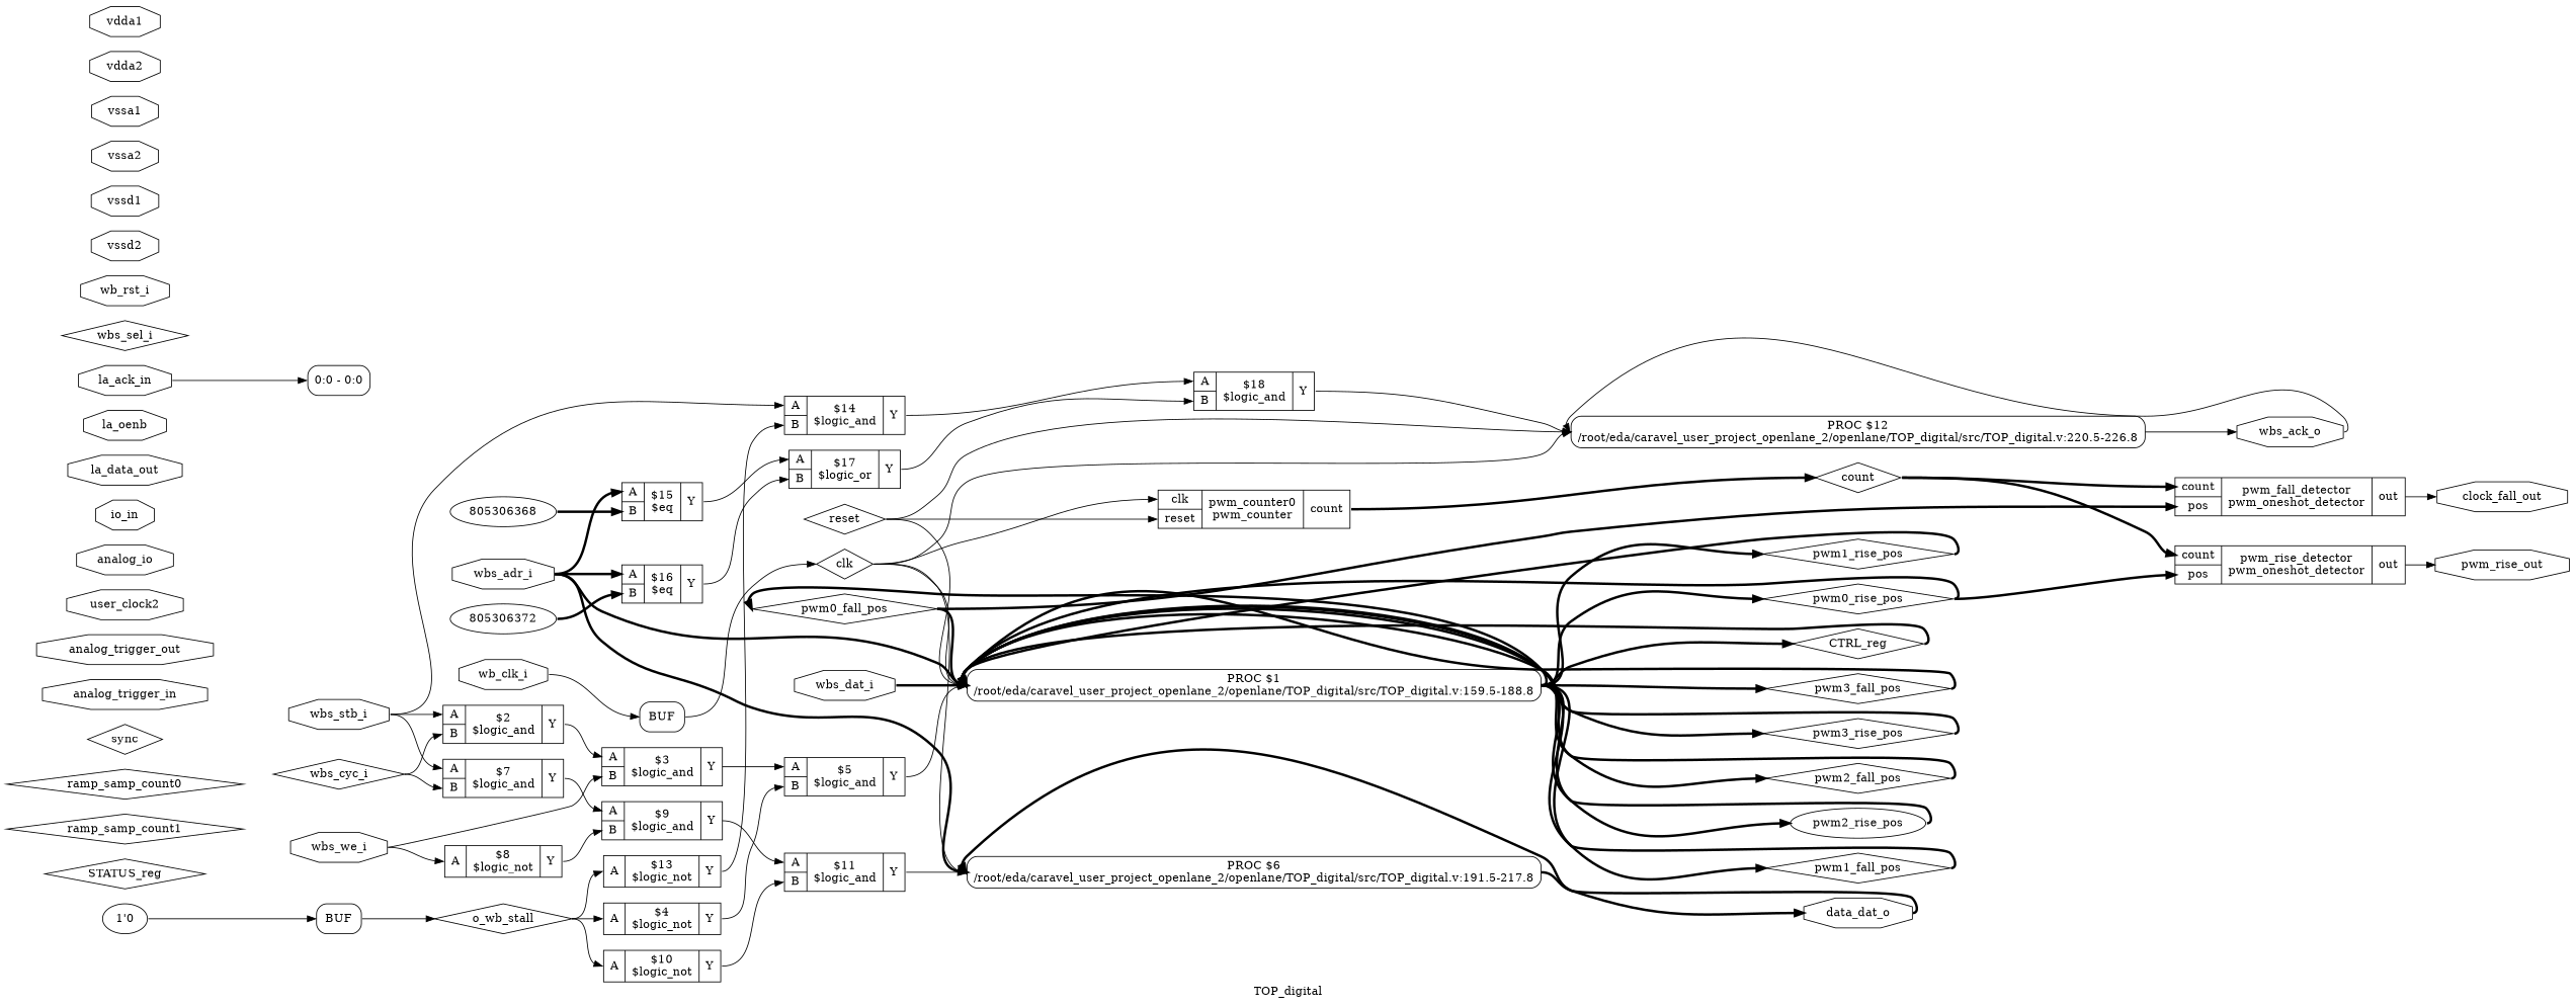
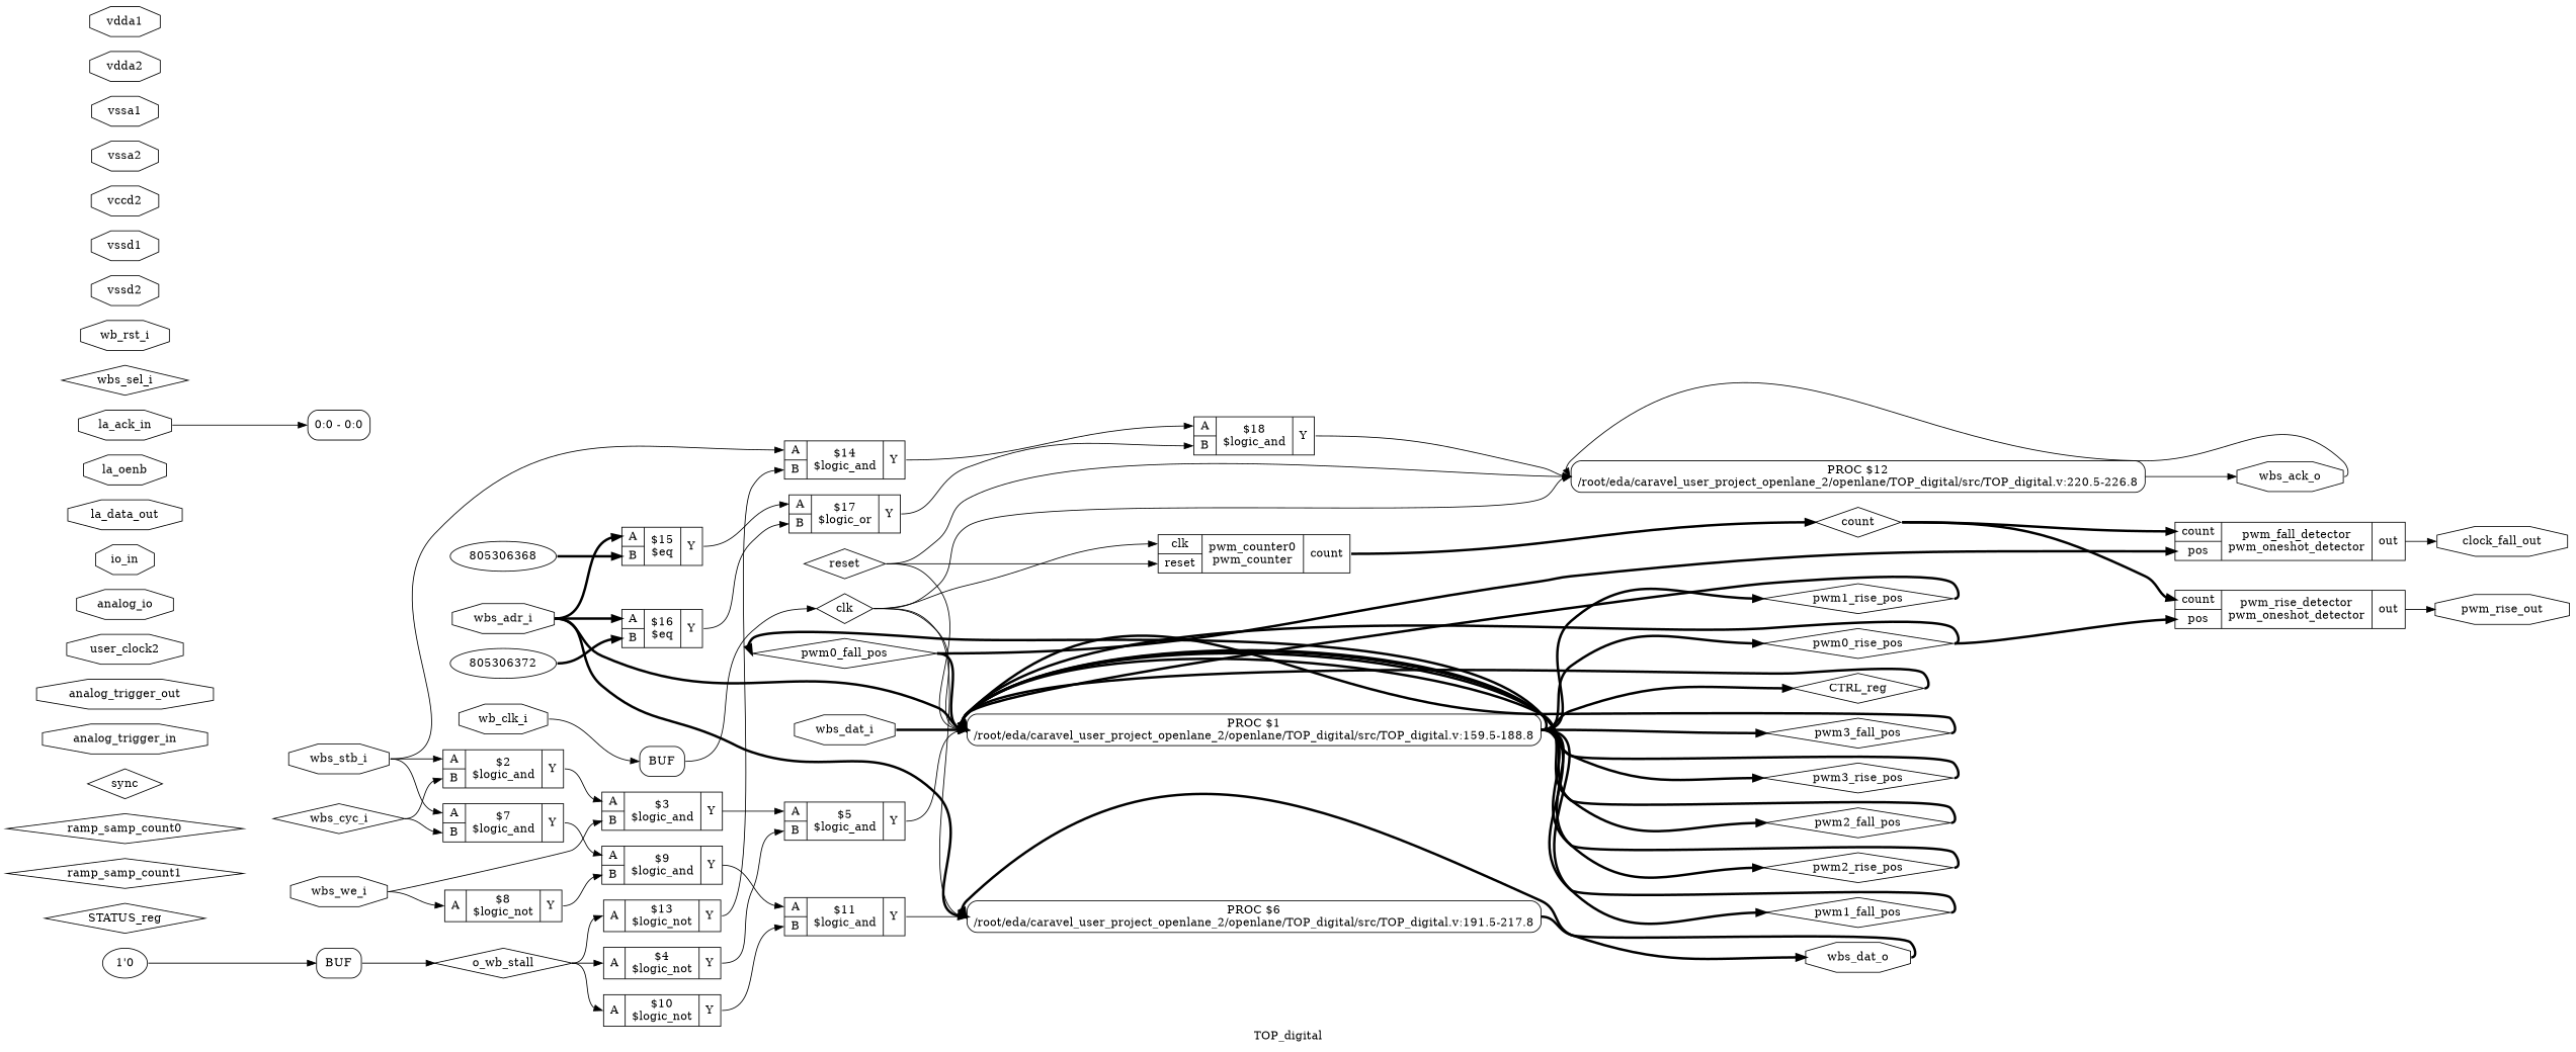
  digraph {
    label=TOP_digital
    rankdir=LR
    remincross=true
    node [color=black fontcolor=black shape=octagon]
    edge [color=black fontcolor=black headport=w tailport=e]
    n1 [label=count shape=diamond]
    n2 [label="{{<p27> count|<p72> pos}|pwm_fall_detector\npwm_oneshot_detector|{<p73> out}}" shape=record color="" fontcolor=""]
    n3 [label="{{<p27> count|<p72> pos}|pwm_rise_detector\npwm_oneshot_detector|{<p73> out}}" shape=record color="" fontcolor=""]
    n4 [label=clock_fall_out]
    n5 [label=pwm_rise_out]
    n6 [label=o_wb_stall shape=diamond]
    n7 [label="{{<p77> A}|$13\n$logic_not|{<p79> Y}}" shape=record color="" fontcolor=""]
    n8 [label="{{<p77> A}|$10\n$logic_not|{<p79> Y}}" shape=record color="" fontcolor=""]
    n9 [label="{{<p77> A}|$4\n$logic_not|{<p79> Y}}" shape=record color="" fontcolor=""]
    n10 [label="{{<p77> A|<p78> B}|$14\n$logic_and|{<p79> Y}}" shape=record color="" fontcolor=""]
    n11 [label="{{<p77> A|<p78> B}|$11\n$logic_and|{<p79> Y}}" shape=record color="" fontcolor=""]
    n12 [label="{{<p77> A|<p78> B}|$5\n$logic_and|{<p79> Y}}" shape=record color="" fontcolor=""]
    n13 [label=CTRL_reg shape=diamond]
    n14 [label="PROC $1\n/root/eda/caravel_user_project_openlane_2/openlane/TOP_digital/src/TOP_digital.v:159.5-188.8" shape=box style=rounded color="" fontcolor=""]
    n15 [label=pwm3_fall_pos shape=diamond]
    n16 [label=pwm3_rise_pos shape=diamond]
    n17 [label=pwm2_fall_pos shape=diamond]
-   n18 [label=pwm2_rise_pos shape=ellipse]
+   n18 [label=pwm2_rise_pos shape=diamond]
    n19 [label=pwm1_fall_pos shape=diamond]
    n20 [label=pwm1_rise_pos shape=diamond]
    n21 [label=pwm0_fall_pos shape=diamond]
    n22 [label=pwm0_rise_pos shape=diamond]
    n23 [label=STATUS_reg shape=diamond]
    n24 [label=ramp_samp_count1 shape=diamond]
    n25 [label=ramp_samp_count0 shape=diamond]
    n26 [label=sync shape=diamond]
    n27 [label=clk shape=diamond]
    n28 [label="{{<p42> clk|<p43> reset}|pwm_counter0\npwm_counter|{<p27> count}}" shape=record color="" fontcolor=""]
    n29 [label="PROC $12\n/root/eda/caravel_user_project_openlane_2/openlane/TOP_digital/src/TOP_digital.v:220.5-226.8" shape=box style=rounded color="" fontcolor=""]
    n30 [label="PROC $6\n/root/eda/caravel_user_project_openlane_2/openlane/TOP_digital/src/TOP_digital.v:191.5-217.8" shape=box style=rounded color="" fontcolor=""]
    n31 [label=wbs_ack_o]
-   n32 [label=data_dat_o]
+   n32 [label=wbs_dat_o]
    n33 [label=reset shape=diamond]
    n34 [label=analog_trigger_in]
    n35 [label=analog_trigger_out]
    n36 [label=user_clock2]
    n37 [label=analog_io]
    n38 [label=io_in]
    n39 [label=la_data_out]
    n40 [label=la_oenb]
    n41 [label=la_ack_in]
    n42 [label="<s0> 0:0 - 0:0 " shape=record style=rounded]
    n43 [label=wbs_adr_i]
    n44 [label="{{<p77> A|<p78> B}|$16\n$eq|{<p79> Y}}" shape=record color="" fontcolor=""]
    n45 [label="{{<p77> A|<p78> B}|$15\n$eq|{<p79> Y}}" shape=record color="" fontcolor=""]
    n46 [label="{{<p77> A|<p78> B}|$17\n$logic_or|{<p79> Y}}" shape=record color="" fontcolor=""]
    n47 [label=wbs_dat_i]
    n48 [label=wbs_sel_i shape=diamond]
    n49 [label=wbs_we_i]
    n50 [label="{{<p77> A}|$8\n$logic_not|{<p79> Y}}" shape=record color="" fontcolor=""]
    n51 [label="{{<p77> A|<p78> B}|$3\n$logic_and|{<p79> Y}}" shape=record color="" fontcolor=""]
    n52 [label="{{<p77> A|<p78> B}|$9\n$logic_and|{<p79> Y}}" shape=record color="" fontcolor=""]
    n53 [label=wbs_cyc_i shape=diamond]
    n54 [label="{{<p77> A|<p78> B}|$7\n$logic_and|{<p79> Y}}" shape=record color="" fontcolor=""]
    n55 [label="{{<p77> A|<p78> B}|$2\n$logic_and|{<p79> Y}}" shape=record color="" fontcolor=""]
    n56 [label=wbs_stb_i]
    n57 [label="{{<p77> A|<p78> B}|$18\n$logic_and|{<p79> Y}}" shape=record color="" fontcolor=""]
    n58 [label=wb_rst_i]
    n59 [label=wb_clk_i]
    n60 [label=BUF shape=box style=rounded color="" fontcolor=""]
    n61 [label=vssd2]
    n62 [label=vssd1]
+   n63 [label=vccd2]
    n64 [label=vssa2]
    n65 [label=vssa1]
    n66 [label=vdda2]
    n67 [label=vdda1]
    n68 [label=805306372 color="" fontcolor="" shape=""]
    n69 [label=805306368 color="" fontcolor="" shape=""]
    n70 [label="1'0" color="" fontcolor="" shape=""]
    n71 [label=BUF shape=box style=rounded color="" fontcolor=""]
    n1 -> n2 [headport="p27:w" style="setlinewidth(3)"]
    n1 -> n3 [headport="p27:w" style="setlinewidth(3)"]
    n2 -> n4 [tailport="p73:e"]
    n3 -> n5 [tailport="p73:e"]
    n6 -> n7 [headport="p77:w"]
    n6 -> n8 [headport="p77:w"]
    n6 -> n9 [headport="p77:w"]
    n7 -> n10 [headport="p78:w" tailport="p79:e"]
    n8 -> n11 [headport="p78:w" tailport="p79:e"]
    n9 -> n12 [headport="p78:w" tailport="p79:e"]
    n10 -> n57 [headport="p77:w" tailport="p79:e"]
    n11 -> n30 [tailport="p79:e"]
    n12 -> n14 [tailport="p79:e"]
    n13 -> n14 [style="setlinewidth(3)"]
    n14 -> n13 [style="setlinewidth(3)"]
    n14 -> n15 [style="setlinewidth(3)"]
    n14 -> n16 [style="setlinewidth(3)"]
    n14 -> n17 [style="setlinewidth(3)"]
    n14 -> n18 [style="setlinewidth(3)"]
    n14 -> n19 [style="setlinewidth(3)"]
    n14 -> n20 [style="setlinewidth(3)"]
    n14 -> n21 [style="setlinewidth(3)"]
    n14 -> n22 [style="setlinewidth(3)"]
    n15 -> n14 [style="setlinewidth(3)"]
    n16 -> n14 [style="setlinewidth(3)"]
    n17 -> n14 [style="setlinewidth(3)"]
    n18 -> n14 [style="setlinewidth(3)"]
    n19 -> n14 [style="setlinewidth(3)"]
    n20 -> n14 [style="setlinewidth(3)"]
    n21 -> n2 [headport="p72:w" style="setlinewidth(3)"]
    n21 -> n14 [style="setlinewidth(3)"]
    n22 -> n3 [headport="p72:w" style="setlinewidth(3)"]
    n22 -> n14 [style="setlinewidth(3)"]
    n27 -> n14
    n27 -> n28 [headport="p42:w"]
    n27 -> n29
    n27 -> n30
    n28 -> n1 [style="setlinewidth(3)" tailport="p27:e"]
    n29 -> n31
    n30 -> n32 [style="setlinewidth(3)"]
    n31 -> n29
    n32 -> n30 [style="setlinewidth(3)"]
    n33 -> n14
    n33 -> n28 [headport="p43:w"]
    n33 -> n29
    n41 -> n42 [headport="s0:w"]
    n43 -> n14 [style="setlinewidth(3)"]
    n43 -> n30 [style="setlinewidth(3)"]
    n43 -> n44 [headport="p77:w" style="setlinewidth(3)"]
    n43 -> n45 [headport="p77:w" style="setlinewidth(3)"]
    n44 -> n46 [headport="p78:w" tailport="p79:e"]
    n45 -> n46 [headport="p77:w" tailport="p79:e"]
    n46 -> n57 [headport="p78:w" tailport="p79:e"]
    n47 -> n14 [style="setlinewidth(3)"]
    n49 -> n50 [headport="p77:w"]
    n49 -> n51 [headport="p78:w"]
    n50 -> n52 [headport="p78:w" tailport="p79:e"]
    n51 -> n12 [headport="p77:w" tailport="p79:e"]
    n52 -> n11 [headport="p77:w" tailport="p79:e"]
    n53 -> n54 [headport="p78:w"]
    n53 -> n55 [headport="p78:w"]
    n54 -> n52 [headport="p77:w" tailport="p79:e"]
    n55 -> n51 [headport="p77:w" tailport="p79:e"]
    n56 -> n10 [headport="p77:w"]
    n56 -> n54 [headport="p77:w"]
    n56 -> n55 [headport="p77:w"]
    n57 -> n29 [tailport="p79:e"]
    n59 -> n60
    n60 -> n27
    n68 -> n44 [headport="p78:w" style="setlinewidth(3)"]
    n69 -> n45 [headport="p78:w" style="setlinewidth(3)"]
    n70 -> n71
    n71 -> n6
  }
